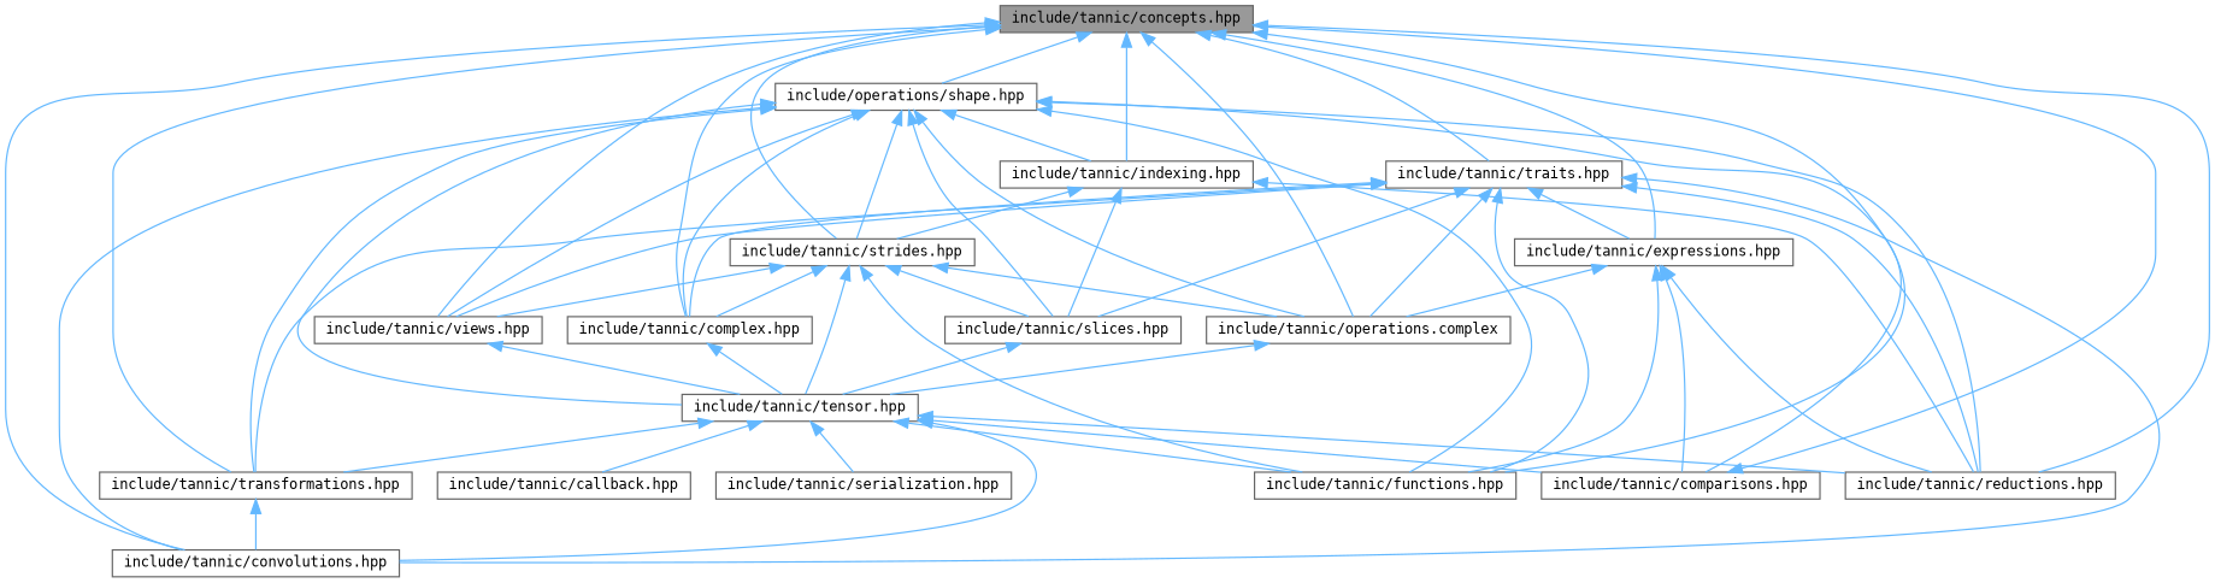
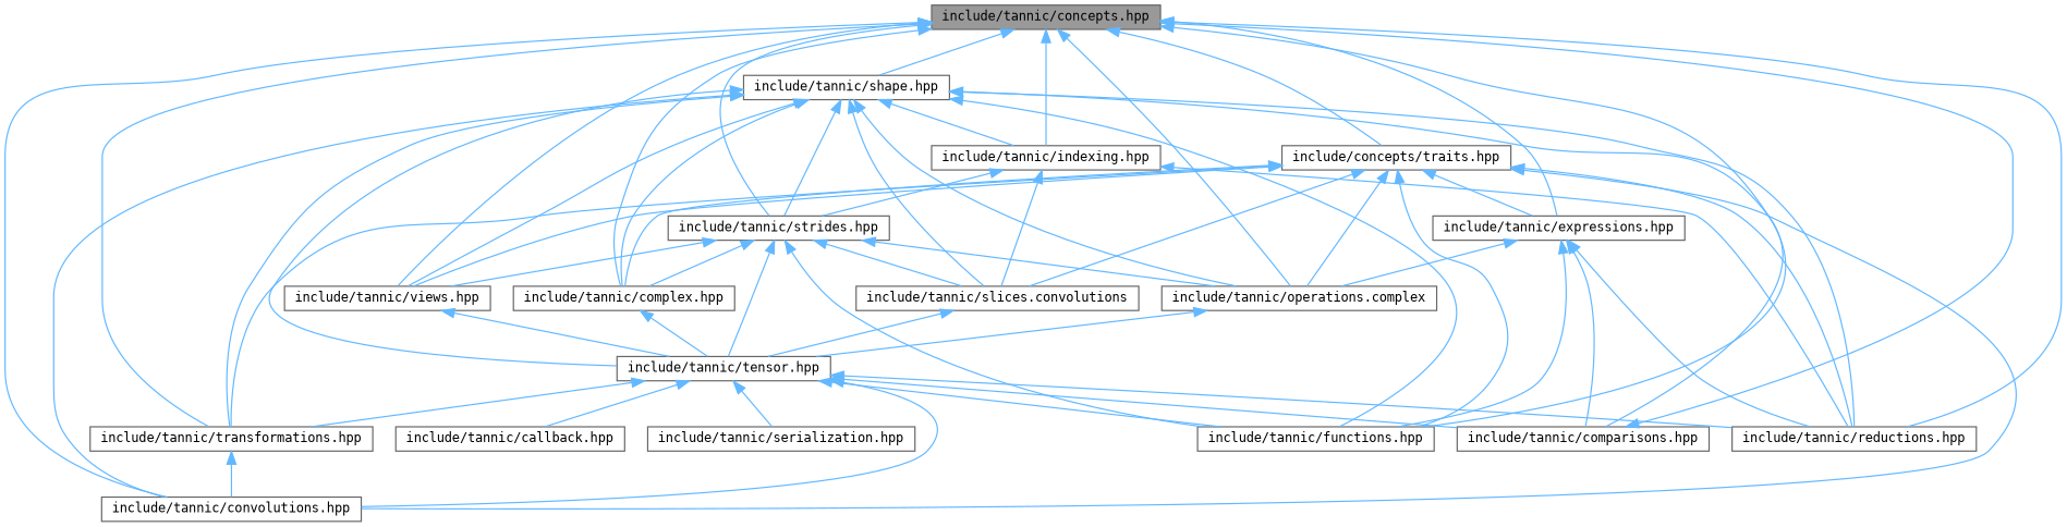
  digraph {
    fontname="DejaVu Sans Mono"
    node [color=grey40 fillcolor=white fontname="DejaVu Sans Mono" fontsize=10 shape=box style=filled]
    edge [color=steelblue1 dir=back fontname="DejaVu Sans Mono" fontsize=10 labelfontname=Helvetica labelfontsize=10 style=solid]
    n1 [color=gray40 fillcolor=grey60 fontcolor=black height=0.2 label="include/tannic/concepts.hpp" width=0.4]
    n2 [height=0.2 label="include/tannic/complex.hpp" width=0.4]
    n3 [height=0.2 label="include/tannic/convolutions.hpp" width=0.4]
    n4 [height=0.2 label="include/tannic/functions.hpp" width=0.4]
    n5 [height=0.2 label="include/tannic/reductions.hpp" width=0.4]
    n6 [height=0.2 label="include/tannic/transformations.hpp" width=0.4]
    n7 [height=0.2 label="include/tannic/expressions.hpp" width=0.4]
    n8 [height=0.2 label="include/tannic/operations.complex" width=0.4]
    n9 [height=0.2 label="include/tannic/indexing.hpp" width=0.4]
-   n10 [height=0.2 label="include/operations/shape.hpp" width=0.4]
+   n10 [height=0.2 label="include/tannic/shape.hpp" width=0.4]
    n11 [height=0.2 label="include/tannic/strides.hpp" width=0.4]
    n12 [height=0.2 label="include/tannic/views.hpp" width=0.4]
-   n13 [height=0.2 label="include/tannic/traits.hpp" width=0.4]
+   n13 [height=0.2 label="include/concepts/traits.hpp" width=0.4]
    n14 [height=0.2 label="include/tannic/comparisons.hpp" width=0.4]
    n15 [height=0.2 label="include/tannic/tensor.hpp" width=0.4]
-   n16 [height=0.2 label="include/tannic/slices.hpp" width=0.4]
+   n16 [height=0.2 label="include/tannic/slices.convolutions" width=0.4]
    n17 [height=0.2 label="include/tannic/callback.hpp" width=0.4]
    n18 [height=0.2 label="include/tannic/serialization.hpp" width=0.4]
    n1 -> n2
    n1 -> n3
    n1 -> n4
    n1 -> n5
    n1 -> n6
    n1 -> n7
    n1 -> n8
    n1 -> n9
    n1 -> n10
    n1 -> n11
    n1 -> n12
    n1 -> n13
    n2 -> n15
    n6 -> n3
    n7 -> n4
    n7 -> n5
    n7 -> n8
    n7 -> n14
    n8 -> n15
    n9 -> n5
    n9 -> n11
    n9 -> n16
    n10 -> n2
    n10 -> n3
    n10 -> n4
    n10 -> n5
    n10 -> n6
    n10 -> n8
    n10 -> n9
    n10 -> n11
    n10 -> n12
    n10 -> n14
    n10 -> n15
    n10 -> n16
    n11 -> n2
    n11 -> n4
    n11 -> n8
    n11 -> n12
    n11 -> n15
    n11 -> n16
    n12 -> n15
    n13 -> n2
    n13 -> n3
    n13 -> n4
    n13 -> n5
    n13 -> n6
    n13 -> n7
    n13 -> n8
    n13 -> n12
    n13 -> n16
    n14 -> n1
    n15 -> n3
    n15 -> n4
    n15 -> n5
    n15 -> n6
    n15 -> n14
    n15 -> n17
    n15 -> n18
    n16 -> n15
  }
